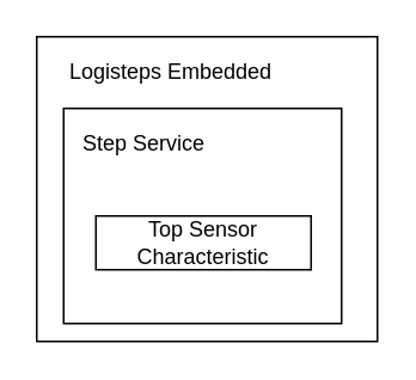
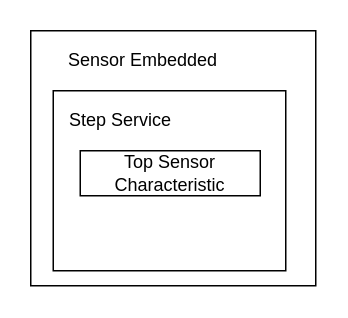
  <mxCell id="0" />
  <mxCell id="1" parent="0" />
  <mxCell id="2" value="&lt;div style=&quot;text-align: left&quot;&gt;&lt;br&gt;&lt;/div&gt;" style="rounded=0;whiteSpace=wrap;html=1;" vertex="1" parent="1"><mxGeometry x="20" y="20" width="190" height="170" as="geometry" /></mxCell>
- <mxCell id="3" value="Logisteps Embedded" style="text;html=1;strokeColor=none;fillColor=none;align=center;verticalAlign=middle;whiteSpace=wrap;rounded=0;" vertex="1" parent="1"><mxGeometry x="30" y="30" width="130" height="20" as="geometry" /></mxCell>
+ <mxCell id="3" value="Sensor Embedded" style="text;html=1;strokeColor=none;fillColor=none;align=center;verticalAlign=middle;whiteSpace=wrap;rounded=0;" vertex="1" parent="1"><mxGeometry x="30" y="30" width="130" height="20" as="geometry" /></mxCell>
  <mxCell id="4" value="" style="rounded=0;whiteSpace=wrap;html=1;" vertex="1" parent="1"><mxGeometry x="35" y="60" width="155" height="120" as="geometry" /></mxCell>
  <mxCell id="5" value="Step Service" style="text;html=1;strokeColor=none;fillColor=none;align=center;verticalAlign=middle;whiteSpace=wrap;rounded=0;" vertex="1" parent="1"><mxGeometry x="40" y="70" width="80" height="20" as="geometry" /></mxCell>
- <mxCell id="6" value="Top Sensor Characteristic" style="rounded=0;whiteSpace=wrap;html=1;" vertex="1" parent="1"><mxGeometry x="53" y="120" width="120" height="30" as="geometry" /></mxCell>
+ <mxCell id="6" value="Top Sensor Characteristic" style="rounded=0;whiteSpace=wrap;html=1;" vertex="1" parent="1"><mxGeometry x="53" y="100" width="120" height="30" as="geometry" /></mxCell>
